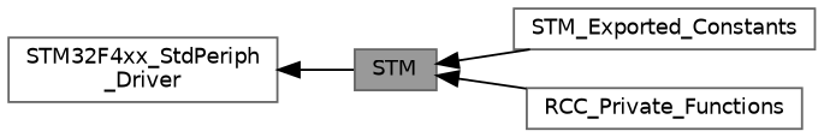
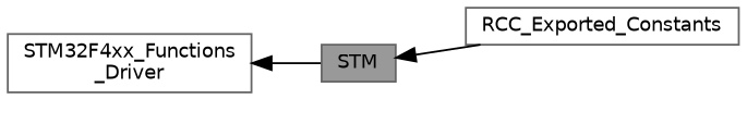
  digraph {
    rankdir=LR
    node [color=grey40 fillcolor=white fontname=Helvetica fontsize=10 shape=box style=filled]
    edge [dir=back fontname=Helvetica fontsize=10 labelfontname=Helvetica labelfontsize=10 shape=plaintext style=solid]
    n1 [color=gray40 fillcolor=grey60 fontcolor=black height=0.2 label=STM width=0.4]
-   n2 [height=0.2 label=STM_Exported_Constants width=0.4]
-   n3 [height=0.2 label=RCC_Private_Functions width=0.4]
-   n4 [height=0.2 label="STM32F4xx_StdPeriph\l_Driver" width=0.4]
+   n2 [height=0.2 label=RCC_Exported_Constants width=0.4]
+   n4 [height=0.2 label="STM32F4xx_Functions\l_Driver" width=0.4]
    n1 -> n2
-   n1 -> n3
    n4 -> n1
  }
